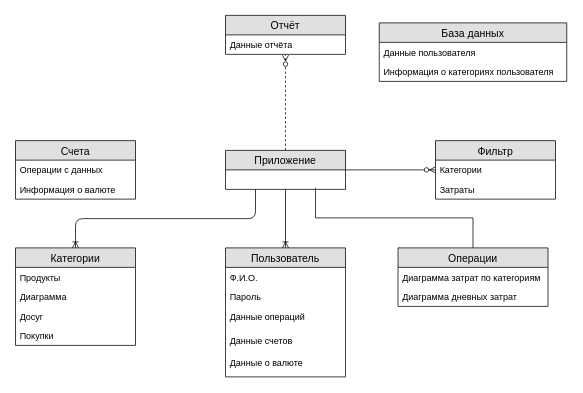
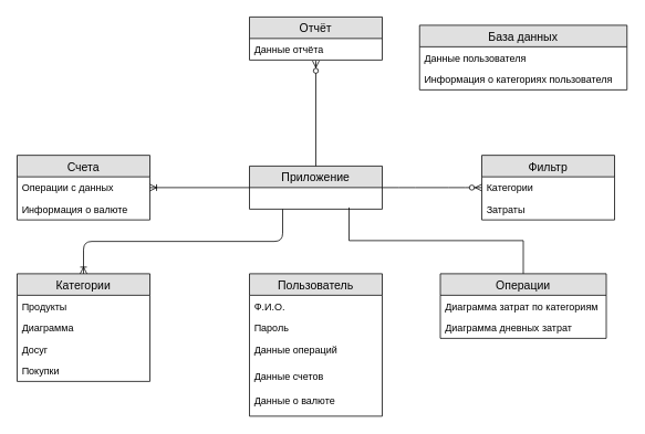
  <mxCell id="0" />
  <mxCell id="1" parent="0" />
  <mxCell id="2" value="Приложение" style="swimlane;fontStyle=0;childLayout=stackLayout;horizontal=1;startSize=26;fillColor=#e0e0e0;horizontalStack=0;resizeParent=1;resizeParentMax=0;resizeLast=0;collapsible=1;marginBottom=0;swimlaneFillColor=#ffffff;align=center;fontSize=14;" parent="1" vertex="1"><mxGeometry x="300" y="200" width="160" height="52" as="geometry" /></mxCell>
  <mxCell id="3" value="Пользователь" style="swimlane;fontStyle=0;childLayout=stackLayout;horizontal=1;startSize=26;fillColor=#e0e0e0;horizontalStack=0;resizeParent=1;resizeParentMax=0;resizeLast=0;collapsible=1;marginBottom=0;swimlaneFillColor=#ffffff;align=center;fontSize=14;" parent="1" vertex="1"><mxGeometry x="300" y="330" width="160" height="172" as="geometry" /></mxCell>
  <mxCell id="4" value="Ф.И.О." style="text;strokeColor=none;fillColor=none;spacingLeft=4;spacingRight=4;overflow=hidden;rotatable=0;points=[[0,0.5],[1,0.5]];portConstraint=eastwest;fontSize=12;" parent="3" vertex="1"><mxGeometry y="26" width="160" height="26" as="geometry" /></mxCell>
  <mxCell id="5" value="Пароль" style="text;strokeColor=none;fillColor=none;spacingLeft=4;spacingRight=4;overflow=hidden;rotatable=0;points=[[0,0.5],[1,0.5]];portConstraint=eastwest;fontSize=12;" parent="3" vertex="1"><mxGeometry y="52" width="160" height="26" as="geometry" /></mxCell>
  <mxCell id="6" value="Данные операций" style="text;strokeColor=none;fillColor=none;spacingLeft=4;spacingRight=4;overflow=hidden;rotatable=0;points=[[0,0.5],[1,0.5]];portConstraint=eastwest;fontSize=12;" parent="3" vertex="1"><mxGeometry y="78" width="160" height="32" as="geometry" /></mxCell>
  <mxCell id="7" value="Данные счетов" style="text;strokeColor=none;fillColor=none;spacingLeft=4;spacingRight=4;overflow=hidden;rotatable=0;points=[[0,0.5],[1,0.5]];portConstraint=eastwest;fontSize=12;" parent="3" vertex="1"><mxGeometry y="110" width="160" height="30" as="geometry" /></mxCell>
  <mxCell id="8" value="Данные о валюте" style="text;strokeColor=none;fillColor=none;spacingLeft=4;spacingRight=4;overflow=hidden;rotatable=0;points=[[0,0.5],[1,0.5]];portConstraint=eastwest;fontSize=12;" parent="3" vertex="1"><mxGeometry y="140" width="160" height="32" as="geometry" /></mxCell>
- <mxCell id="9" value="" style="fontSize=12;html=1;endArrow=ERoneToMany;entryX=0.5;entryY=0;entryDx=0;entryDy=0;exitX=0.5;exitY=1;exitDx=0;exitDy=0;" parent="1" source="2" target="3" edge="1"><mxGeometry width="100" height="100" relative="1" as="geometry"><mxPoint x="370" y="190" as="sourcePoint" /><mxPoint x="410" y="220" as="targetPoint" /></mxGeometry></mxCell>
  <mxCell id="10" value="Фильтр" style="swimlane;fontStyle=0;childLayout=stackLayout;horizontal=1;startSize=26;fillColor=#e0e0e0;horizontalStack=0;resizeParent=1;resizeParentMax=0;resizeLast=0;collapsible=1;marginBottom=0;swimlaneFillColor=#ffffff;align=center;fontSize=14;" parent="1" vertex="1"><mxGeometry x="580" y="187" width="160" height="78" as="geometry" /></mxCell>
  <mxCell id="11" value="Категории" style="text;strokeColor=none;fillColor=none;spacingLeft=4;spacingRight=4;overflow=hidden;rotatable=0;points=[[0,0.5],[1,0.5]];portConstraint=eastwest;fontSize=12;" parent="10" vertex="1"><mxGeometry y="26" width="160" height="26" as="geometry" /></mxCell>
  <mxCell id="12" value="Затраты" style="text;strokeColor=none;fillColor=none;spacingLeft=4;spacingRight=4;overflow=hidden;rotatable=0;points=[[0,0.5],[1,0.5]];portConstraint=eastwest;fontSize=12;" parent="10" vertex="1"><mxGeometry y="52" width="160" height="26" as="geometry" /></mxCell>
  <mxCell id="13" value="" style="edgeStyle=entityRelationEdgeStyle;fontSize=12;html=1;endArrow=ERzeroToMany;endFill=1;exitX=1;exitY=0.5;exitDx=0;exitDy=0;entryX=0;entryY=0.5;entryDx=0;entryDy=0;" parent="1" source="2" target="11" edge="1"><mxGeometry width="100" height="100" relative="1" as="geometry"><mxPoint x="310" y="320" as="sourcePoint" /><mxPoint x="410" y="220" as="targetPoint" /></mxGeometry></mxCell>
  <mxCell id="14" value="Отчёт" style="swimlane;fontStyle=0;childLayout=stackLayout;horizontal=1;startSize=26;fillColor=#e0e0e0;horizontalStack=0;resizeParent=1;resizeParentMax=0;resizeLast=0;collapsible=1;marginBottom=0;swimlaneFillColor=#ffffff;align=center;fontSize=14;" parent="1" vertex="1"><mxGeometry x="300" y="20" width="160" height="52" as="geometry" /></mxCell>
  <mxCell id="15" value="Данные отчёта" style="text;strokeColor=none;fillColor=none;spacingLeft=4;spacingRight=4;overflow=hidden;rotatable=0;points=[[0,0.5],[1,0.5]];portConstraint=eastwest;fontSize=12;" parent="14" vertex="1"><mxGeometry y="26" width="160" height="26" as="geometry" /></mxCell>
- <mxCell id="16" value="" style="fontSize=12;html=1;endArrow=ERzeroToMany;endFill=1;entryX=0.5;entryY=1.038;entryDx=0;entryDy=0;entryPerimeter=0;exitX=0.5;exitY=0;exitDx=0;exitDy=0;dashed=1;" parent="1" source="2" target="15" edge="1"><mxGeometry width="100" height="100" relative="1" as="geometry"><mxPoint x="310" y="320" as="sourcePoint" /><mxPoint x="410" y="220" as="targetPoint" /></mxGeometry></mxCell>
+ <mxCell id="16" value="" style="fontSize=12;html=1;endArrow=ERzeroToMany;endFill=1;entryX=0.5;entryY=1.038;entryDx=0;entryDy=0;entryPerimeter=0;exitX=0.5;exitY=0;exitDx=0;exitDy=0;" parent="1" source="2" target="15" edge="1"><mxGeometry width="100" height="100" relative="1" as="geometry"><mxPoint x="310" y="320" as="sourcePoint" /><mxPoint x="410" y="220" as="targetPoint" /></mxGeometry></mxCell>
  <mxCell id="17" value="Счета" style="swimlane;fontStyle=0;childLayout=stackLayout;horizontal=1;startSize=26;fillColor=#e0e0e0;horizontalStack=0;resizeParent=1;resizeParentMax=0;resizeLast=0;collapsible=1;marginBottom=0;swimlaneFillColor=#ffffff;align=center;fontSize=14;" parent="1" vertex="1"><mxGeometry x="20" y="187" width="160" height="78" as="geometry" /></mxCell>
  <mxCell id="18" value="Операции с данных" style="text;strokeColor=none;fillColor=none;spacingLeft=4;spacingRight=4;overflow=hidden;rotatable=0;points=[[0,0.5],[1,0.5]];portConstraint=eastwest;fontSize=12;" parent="17" vertex="1"><mxGeometry y="26" width="160" height="26" as="geometry" /></mxCell>
  <mxCell id="19" value="Информация о валюте" style="text;strokeColor=none;fillColor=none;spacingLeft=4;spacingRight=4;overflow=hidden;rotatable=0;points=[[0,0.5],[1,0.5]];portConstraint=eastwest;fontSize=12;" parent="17" vertex="1"><mxGeometry y="52" width="160" height="26" as="geometry" /></mxCell>
+ <mxCell id="20" value="" style="fontSize=12;html=1;endArrow=ERoneToMany;entryX=1;entryY=0.5;entryDx=0;entryDy=0;exitX=0;exitY=0.5;exitDx=0;exitDy=0;" parent="1" source="2" target="18" edge="1"><mxGeometry width="100" height="100" relative="1" as="geometry"><mxPoint x="310" y="320" as="sourcePoint" /><mxPoint x="410" y="220" as="targetPoint" /></mxGeometry></mxCell>
  <mxCell id="21" value="Категории" style="swimlane;fontStyle=0;childLayout=stackLayout;horizontal=1;startSize=26;fillColor=#e0e0e0;horizontalStack=0;resizeParent=1;resizeParentMax=0;resizeLast=0;collapsible=1;marginBottom=0;swimlaneFillColor=#ffffff;align=center;fontSize=14;" parent="1" vertex="1"><mxGeometry x="20" y="330" width="160" height="130" as="geometry" /></mxCell>
  <mxCell id="22" value="Продукты" style="text;strokeColor=none;fillColor=none;spacingLeft=4;spacingRight=4;overflow=hidden;rotatable=0;points=[[0,0.5],[1,0.5]];portConstraint=eastwest;fontSize=12;" parent="21" vertex="1"><mxGeometry y="26" width="160" height="26" as="geometry" /></mxCell>
  <mxCell id="23" value="Диаграмма" style="text;strokeColor=none;fillColor=none;spacingLeft=4;spacingRight=4;overflow=hidden;rotatable=0;points=[[0,0.5],[1,0.5]];portConstraint=eastwest;fontSize=12;" parent="21" vertex="1"><mxGeometry y="52" width="160" height="26" as="geometry" /></mxCell>
  <mxCell id="24" value="Досуг" style="text;strokeColor=none;fillColor=none;spacingLeft=4;spacingRight=4;overflow=hidden;rotatable=0;points=[[0,0.5],[1,0.5]];portConstraint=eastwest;fontSize=12;" parent="21" vertex="1"><mxGeometry y="78" width="160" height="26" as="geometry" /></mxCell>
  <mxCell id="25" value="Покупки" style="text;strokeColor=none;fillColor=none;spacingLeft=4;spacingRight=4;overflow=hidden;rotatable=0;points=[[0,0.5],[1,0.5]];portConstraint=eastwest;fontSize=12;" parent="21" vertex="1"><mxGeometry y="104" width="160" height="26" as="geometry" /></mxCell>
  <mxCell id="26" value="" style="fontSize=12;html=1;endArrow=ERoneToMany;exitX=0.25;exitY=1;exitDx=0;exitDy=0;entryX=0.5;entryY=0;entryDx=0;entryDy=0;edgeStyle=elbowEdgeStyle;elbow=vertical;" parent="1" source="2" target="21" edge="1"><mxGeometry width="100" height="100" relative="1" as="geometry"><mxPoint x="310" y="320" as="sourcePoint" /><mxPoint x="410" y="220" as="targetPoint" /></mxGeometry></mxCell>
  <mxCell id="27" value="Операции" style="swimlane;fontStyle=0;childLayout=stackLayout;horizontal=1;startSize=26;fillColor=#e0e0e0;horizontalStack=0;resizeParent=1;resizeParentMax=0;resizeLast=0;collapsible=1;marginBottom=0;swimlaneFillColor=#ffffff;align=center;fontSize=14;" parent="1" vertex="1"><mxGeometry x="530" y="330" width="200" height="78" as="geometry" /></mxCell>
  <mxCell id="28" value="Диаграмма затрат по категориям" style="text;strokeColor=none;fillColor=none;spacingLeft=4;spacingRight=4;overflow=hidden;rotatable=0;points=[[0,0.5],[1,0.5]];portConstraint=eastwest;fontSize=12;" parent="27" vertex="1"><mxGeometry y="26" width="200" height="26" as="geometry" /></mxCell>
  <mxCell id="29" value="Диаграмма дневных затрат" style="text;strokeColor=none;fillColor=none;spacingLeft=4;spacingRight=4;overflow=hidden;rotatable=0;points=[[0,0.5],[1,0.5]];portConstraint=eastwest;fontSize=12;" parent="27" vertex="1"><mxGeometry y="52" width="200" height="26" as="geometry" /></mxCell>
  <mxCell id="30" value="" style="endArrow=none;html=1;rounded=0;entryX=0.5;entryY=0;entryDx=0;entryDy=0;edgeStyle=elbowEdgeStyle;elbow=vertical;" parent="1" target="27" edge="1"><mxGeometry relative="1" as="geometry"><mxPoint x="420" y="250" as="sourcePoint" /><mxPoint x="440" y="270" as="targetPoint" /></mxGeometry></mxCell>
  <mxCell id="31" value="База данных" style="swimlane;fontStyle=0;childLayout=stackLayout;horizontal=1;startSize=26;fillColor=#e0e0e0;horizontalStack=0;resizeParent=1;resizeParentMax=0;resizeLast=0;collapsible=1;marginBottom=0;swimlaneFillColor=#ffffff;align=center;fontSize=14;" parent="1" vertex="1"><mxGeometry x="505" y="30" width="250" height="78" as="geometry" /></mxCell>
  <mxCell id="32" value="Данные пользователя" style="text;strokeColor=none;fillColor=none;spacingLeft=4;spacingRight=4;overflow=hidden;rotatable=0;points=[[0,0.5],[1,0.5]];portConstraint=eastwest;fontSize=12;" parent="31" vertex="1"><mxGeometry y="26" width="250" height="26" as="geometry" /></mxCell>
  <mxCell id="33" value="Информация о категориях пользователя" style="text;strokeColor=none;fillColor=none;spacingLeft=4;spacingRight=4;overflow=hidden;rotatable=0;points=[[0,0.5],[1,0.5]];portConstraint=eastwest;fontSize=12;" parent="31" vertex="1"><mxGeometry y="52" width="250" height="26" as="geometry" /></mxCell>
